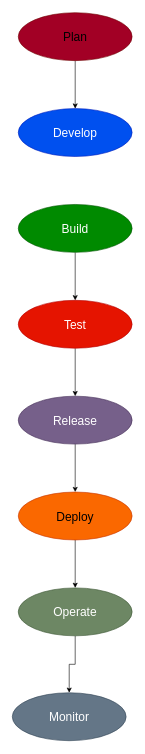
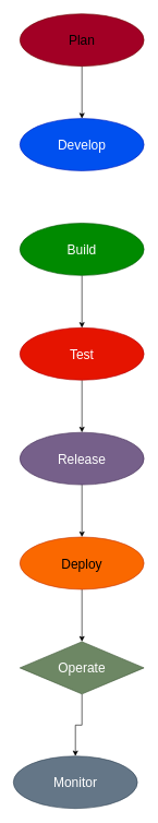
  <mxCell id="0" />
  <mxCell id="1" parent="0" />
  <mxCell id="2" value="" style="edgeStyle=orthogonalEdgeStyle;rounded=0;orthogonalLoop=1;jettySize=auto;html=1;" edge="1" parent="1" source="3" target="4"><mxGeometry relative="1" as="geometry" /></mxCell>
  <mxCell id="3" value="&lt;font style=&quot;color: light-dark(rgb(0, 0, 0), rgb(0, 0, 0)); font-size: 20px;&quot;&gt;Plan&lt;/font&gt;" style="ellipse;whiteSpace=wrap;html=1;fillColor=#a20025;fontColor=#ffffff;strokeColor=#6F0000;" vertex="1" parent="1"><mxGeometry x="30" y="20" width="190" height="80" as="geometry" /></mxCell>
  <mxCell id="4" value="&lt;font style=&quot;font-size: 20px;&quot;&gt;Develop&lt;/font&gt;" style="ellipse;whiteSpace=wrap;html=1;fillColor=#0050ef;fontColor=#ffffff;strokeColor=#001DBC;" vertex="1" parent="1"><mxGeometry x="30" y="180" width="190" height="80" as="geometry" /></mxCell>
  <mxCell id="5" value="" style="edgeStyle=orthogonalEdgeStyle;rounded=0;orthogonalLoop=1;jettySize=auto;html=1;" edge="1" parent="1" source="6" target="8"><mxGeometry relative="1" as="geometry" /></mxCell>
  <mxCell id="6" value="&lt;font style=&quot;font-size: 20px;&quot;&gt;Build&lt;/font&gt;" style="ellipse;whiteSpace=wrap;html=1;fillColor=#008a00;fontColor=#ffffff;strokeColor=#005700;" vertex="1" parent="1"><mxGeometry x="30" y="340" width="190" height="80" as="geometry" /></mxCell>
  <mxCell id="7" value="" style="edgeStyle=orthogonalEdgeStyle;rounded=0;orthogonalLoop=1;jettySize=auto;html=1;" edge="1" parent="1" source="8" target="10"><mxGeometry relative="1" as="geometry" /></mxCell>
  <mxCell id="8" value="&lt;font style=&quot;font-size: 20px;&quot;&gt;Test&lt;/font&gt;" style="ellipse;whiteSpace=wrap;html=1;fillColor=#e51400;fontColor=#ffffff;strokeColor=#B20000;" vertex="1" parent="1"><mxGeometry x="30" y="500" width="190" height="80" as="geometry" /></mxCell>
  <mxCell id="9" value="" style="edgeStyle=orthogonalEdgeStyle;rounded=0;orthogonalLoop=1;jettySize=auto;html=1;" edge="1" parent="1" source="10" target="12"><mxGeometry relative="1" as="geometry" /></mxCell>
  <mxCell id="10" value="&lt;font style=&quot;font-size: 20px;&quot;&gt;Release&lt;/font&gt;" style="ellipse;whiteSpace=wrap;html=1;fillColor=#76608a;fontColor=#ffffff;strokeColor=#432D57;" vertex="1" parent="1"><mxGeometry x="30" y="660" width="190" height="80" as="geometry" /></mxCell>
  <mxCell id="11" value="" style="edgeStyle=orthogonalEdgeStyle;rounded=0;orthogonalLoop=1;jettySize=auto;html=1;" edge="1" parent="1" source="12" target="14"><mxGeometry relative="1" as="geometry" /></mxCell>
  <mxCell id="12" value="&lt;font style=&quot;font-size: 20px;&quot;&gt;Deploy&lt;/font&gt;" style="ellipse;whiteSpace=wrap;html=1;fillColor=#fa6800;fontColor=#000000;strokeColor=#C73500;" vertex="1" parent="1"><mxGeometry x="30" y="820" width="190" height="80" as="geometry" /></mxCell>
  <mxCell id="13" value="" style="edgeStyle=orthogonalEdgeStyle;rounded=0;orthogonalLoop=1;jettySize=auto;html=1;" edge="1" parent="1" source="14" target="15"><mxGeometry relative="1" as="geometry" /></mxCell>
- <mxCell id="14" value="&lt;span style=&quot;font-size: 20px;&quot;&gt;Operate&lt;/span&gt;" style="ellipse;whiteSpace=wrap;html=1;fillColor=#6d8764;fontColor=#ffffff;strokeColor=#3A5431;" vertex="1" parent="1"><mxGeometry x="30" y="980" width="190" height="80" as="geometry" /></mxCell>
+ <mxCell id="14" value="&lt;span style=&quot;font-size: 20px;&quot;&gt;Operate&lt;/span&gt;" style="rhombus;whiteSpace=wrap;html=1;fillColor=#6d8764;fontColor=#ffffff;strokeColor=#3A5431;" vertex="1" parent="1"><mxGeometry x="30" y="980" width="190" height="80" as="geometry" /></mxCell>
  <mxCell id="15" value="&lt;span style=&quot;font-size: 20px;&quot;&gt;Monitor&lt;/span&gt;" style="ellipse;whiteSpace=wrap;html=1;fillColor=#647687;fontColor=#ffffff;strokeColor=#314354;" vertex="1" parent="1"><mxGeometry x="20" y="1155" width="190" height="80" as="geometry" /></mxCell>
